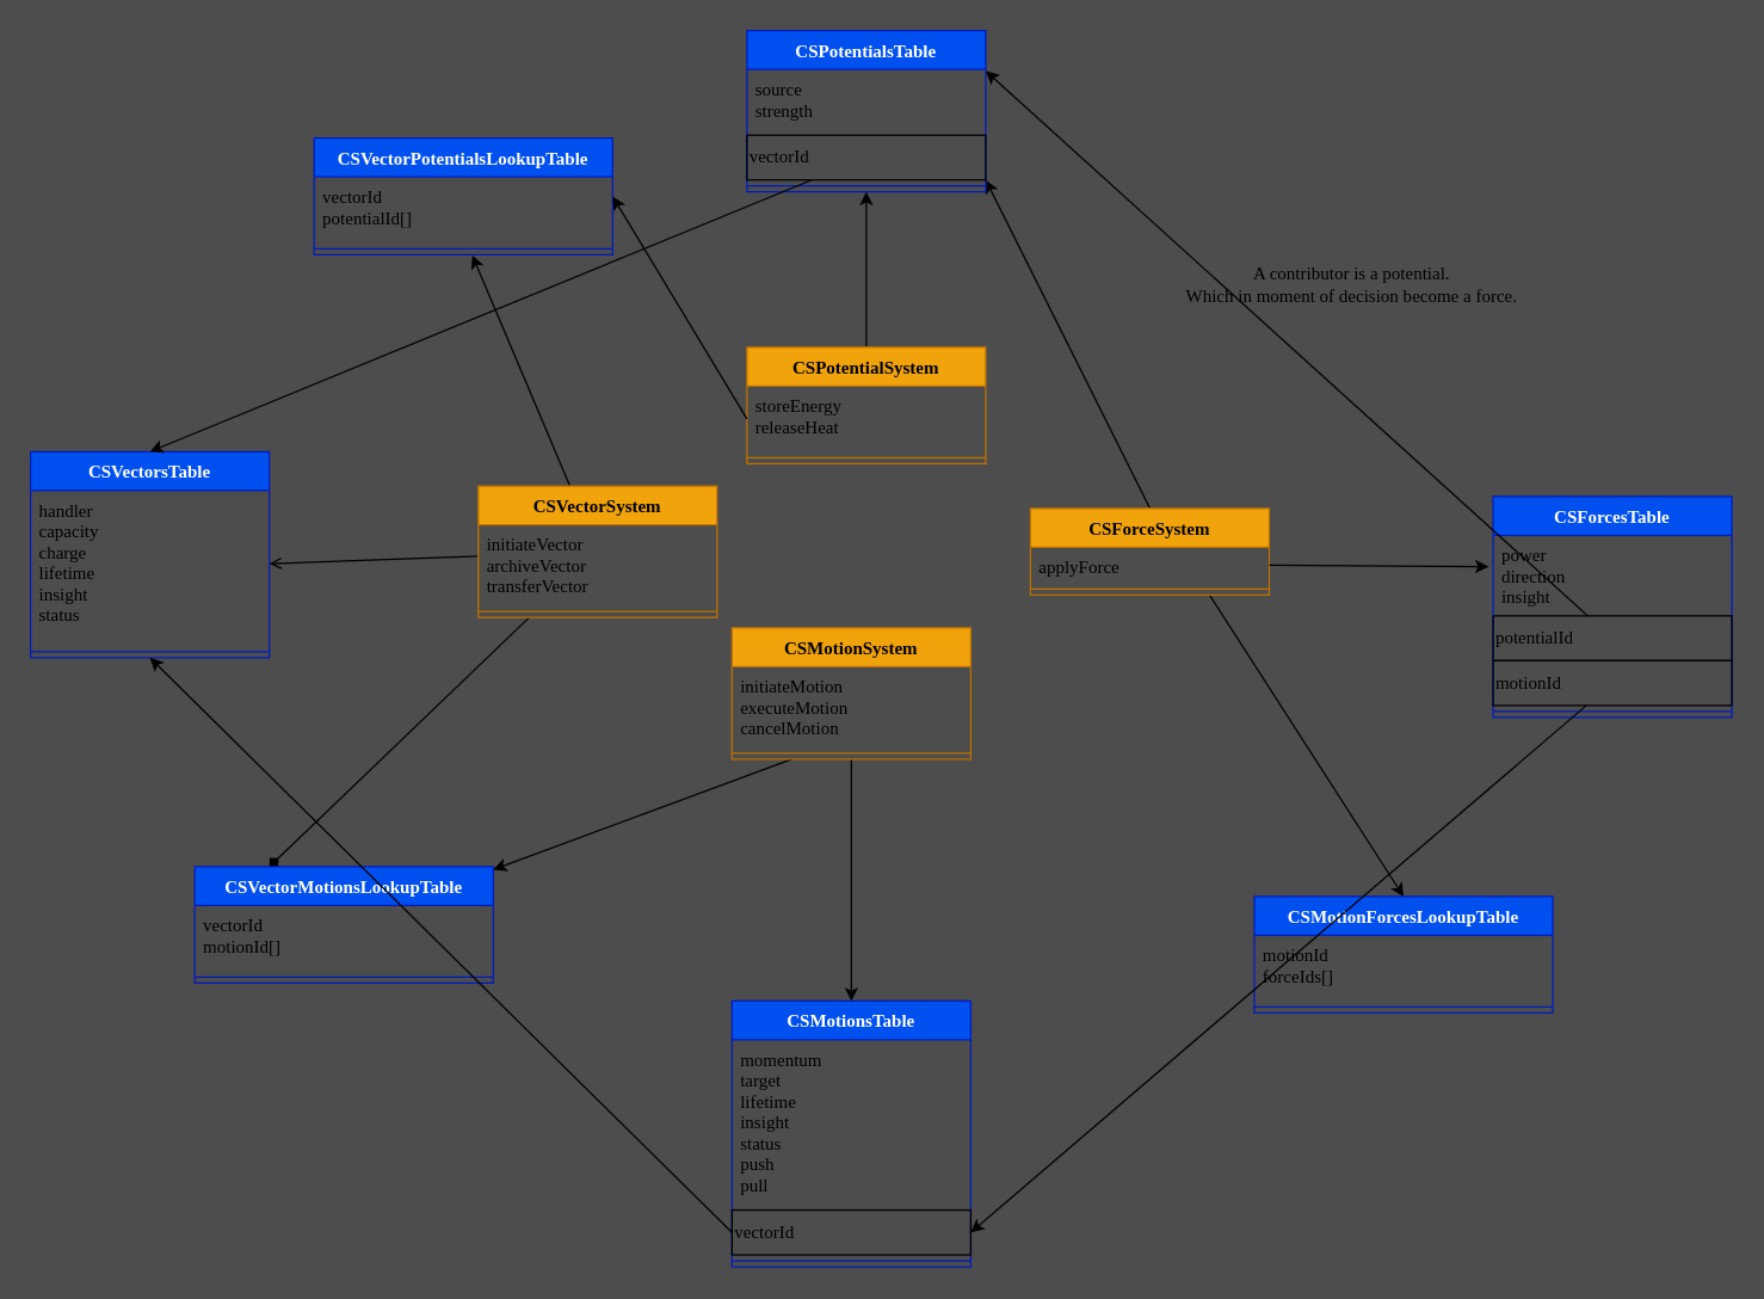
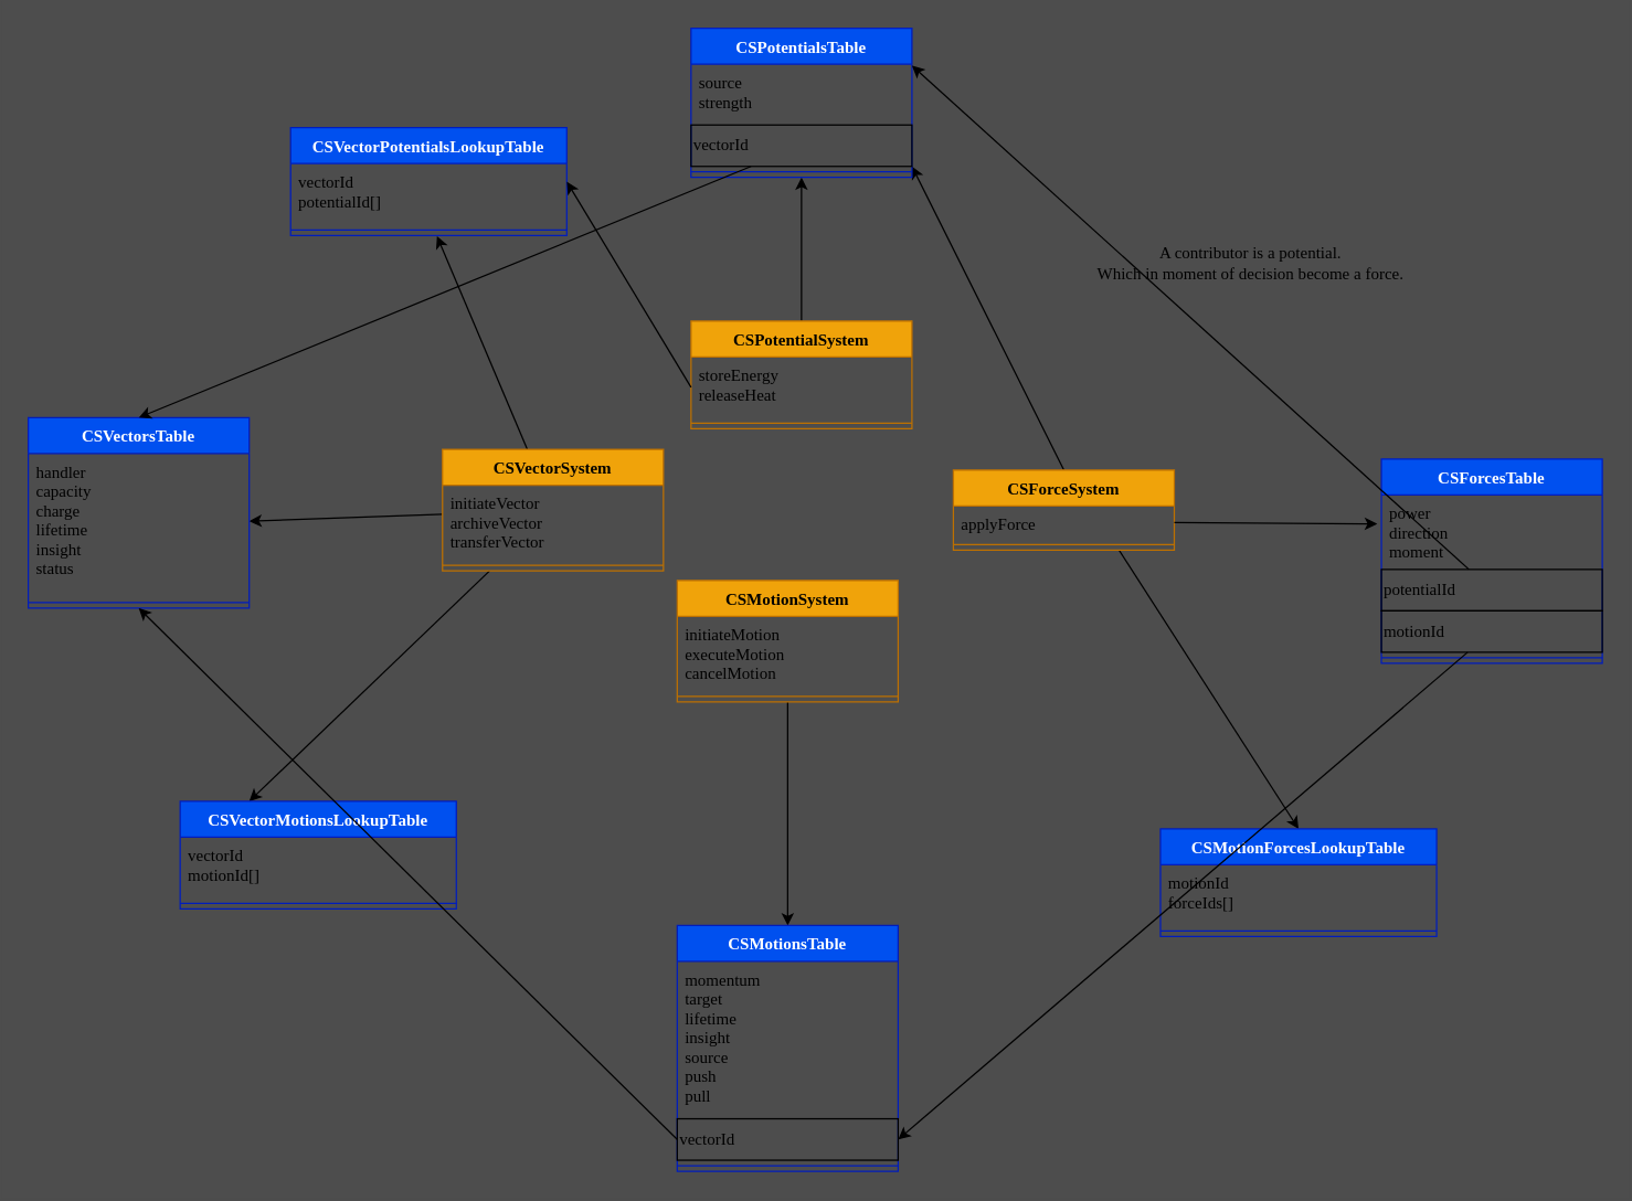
  <mxCell id="0" />
  <mxCell id="1" parent="0" />
- <mxCell id="2" style="edgeStyle=none;html=1;fontFamily=Lucida Console;endArrow=open;" parent="1" source="5" target="9" edge="1"><mxGeometry relative="1" as="geometry" /></mxCell>
- <mxCell id="3" style="edgeStyle=none;html=1;entryX=0.25;entryY=0;entryDx=0;entryDy=0;fontFamily=Lucida Console;endArrow=diamond;" parent="1" source="5" target="20" edge="1"><mxGeometry relative="1" as="geometry" /></mxCell>
+ <mxCell id="2" style="edgeStyle=none;html=1;fontFamily=Lucida Console;" parent="1" source="5" target="9" edge="1"><mxGeometry relative="1" as="geometry" /></mxCell>
+ <mxCell id="3" style="edgeStyle=none;html=1;entryX=0.25;entryY=0;entryDx=0;entryDy=0;fontFamily=Lucida Console;" parent="1" source="5" target="20" edge="1"><mxGeometry relative="1" as="geometry" /></mxCell>
  <mxCell id="4" style="edgeStyle=none;html=1;entryX=0.53;entryY=1.062;entryDx=0;entryDy=0;entryPerimeter=0;fontFamily=Lucida Console;" parent="1" source="5" target="47" edge="1"><mxGeometry relative="1" as="geometry" /></mxCell>
  <mxCell id="5" value="CSVectorSystem" style="swimlane;fontStyle=1;align=center;verticalAlign=top;childLayout=stackLayout;horizontal=1;startSize=26;horizontalStack=0;resizeParent=1;resizeParentMax=0;resizeLast=0;collapsible=1;marginBottom=0;fillColor=#f0a30a;fontColor=#000000;strokeColor=#BD7000;fontFamily=Lucida Console;" parent="1" vertex="1"><mxGeometry x="320" y="325" width="160" height="88" as="geometry" /></mxCell>
  <mxCell id="6" value="initiateVector&#10;archiveVector&#10;transferVector" style="text;strokeColor=none;fillColor=none;align=left;verticalAlign=top;spacingLeft=4;spacingRight=4;overflow=hidden;rotatable=0;points=[[0,0.5],[1,0.5]];portConstraint=eastwest;fontFamily=Lucida Console;" parent="5" vertex="1"><mxGeometry y="26" width="160" height="54" as="geometry" /></mxCell>
  <mxCell id="7" value="" style="line;strokeWidth=1;fillColor=none;align=left;verticalAlign=middle;spacingTop=-1;spacingLeft=3;spacingRight=3;rotatable=0;labelPosition=right;points=[];portConstraint=eastwest;strokeColor=inherit;fontFamily=Lucida Console;" parent="5" vertex="1"><mxGeometry y="80" width="160" height="8" as="geometry" /></mxCell>
  <mxCell id="8" value="CSVectorsTable" style="swimlane;fontStyle=1;align=center;verticalAlign=top;childLayout=stackLayout;horizontal=1;startSize=26;horizontalStack=0;resizeParent=1;resizeParentMax=0;resizeLast=0;collapsible=1;marginBottom=0;fillColor=#0050ef;fontColor=#ffffff;strokeColor=#001DBC;fontFamily=Lucida Console;" parent="1" vertex="1"><mxGeometry x="20" y="302" width="160" height="138" as="geometry" /></mxCell>
  <mxCell id="9" value="handler&#10;capacity&#10;charge&#10;lifetime&#10;insight&#10;status" style="text;strokeColor=none;fillColor=none;align=left;verticalAlign=top;spacingLeft=4;spacingRight=4;overflow=hidden;rotatable=0;points=[[0,0.5],[1,0.5]];portConstraint=eastwest;fontFamily=Lucida Console;" parent="8" vertex="1"><mxGeometry y="26" width="160" height="104" as="geometry" /></mxCell>
  <mxCell id="10" value="" style="line;strokeWidth=1;fillColor=none;align=left;verticalAlign=middle;spacingTop=-1;spacingLeft=3;spacingRight=3;rotatable=0;labelPosition=right;points=[];portConstraint=eastwest;strokeColor=inherit;fontFamily=Lucida Console;" parent="8" vertex="1"><mxGeometry y="130" width="160" height="8" as="geometry" /></mxCell>
  <mxCell id="11" style="edgeStyle=none;html=1;exitX=0.5;exitY=1;exitDx=0;exitDy=0;entryX=0.5;entryY=0;entryDx=0;entryDy=0;fontFamily=Lucida Console;" parent="1" source="13" target="16" edge="1"><mxGeometry relative="1" as="geometry" /></mxCell>
- <mxCell id="12" style="edgeStyle=none;html=1;exitX=0.25;exitY=1;exitDx=0;exitDy=0;fontFamily=Lucida Console;" parent="1" source="13" target="20" edge="1"><mxGeometry relative="1" as="geometry" /></mxCell>
  <mxCell id="13" value="CSMotionSystem" style="swimlane;fontStyle=1;align=center;verticalAlign=top;childLayout=stackLayout;horizontal=1;startSize=26;horizontalStack=0;resizeParent=1;resizeParentMax=0;resizeLast=0;collapsible=1;marginBottom=0;fillColor=#f0a30a;fontColor=#000000;strokeColor=#BD7000;fontFamily=Lucida Console;" parent="1" vertex="1"><mxGeometry x="490" y="420" width="160" height="88" as="geometry" /></mxCell>
  <mxCell id="14" value="initiateMotion&#10;executeMotion&#10;cancelMotion" style="text;strokeColor=none;fillColor=none;align=left;verticalAlign=top;spacingLeft=4;spacingRight=4;overflow=hidden;rotatable=0;points=[[0,0.5],[1,0.5]];portConstraint=eastwest;fontFamily=Lucida Console;" parent="13" vertex="1"><mxGeometry y="26" width="160" height="54" as="geometry" /></mxCell>
  <mxCell id="15" value="" style="line;strokeWidth=1;fillColor=none;align=left;verticalAlign=middle;spacingTop=-1;spacingLeft=3;spacingRight=3;rotatable=0;labelPosition=right;points=[];portConstraint=eastwest;strokeColor=inherit;fontFamily=Lucida Console;" parent="13" vertex="1"><mxGeometry y="80" width="160" height="8" as="geometry" /></mxCell>
  <mxCell id="16" value="CSMotionsTable" style="swimlane;fontStyle=1;align=center;verticalAlign=top;childLayout=stackLayout;horizontal=1;startSize=26;horizontalStack=0;resizeParent=1;resizeParentMax=0;resizeLast=0;collapsible=1;marginBottom=0;fillColor=#0050ef;fontColor=#ffffff;strokeColor=#001DBC;fontFamily=Lucida Console;" parent="1" vertex="1"><mxGeometry x="490" y="670" width="160" height="178" as="geometry" /></mxCell>
- <mxCell id="17" value="momentum&#10;target&#10;lifetime&#10;insight&#10;status&#10;push&#10;pull&#10;" style="text;strokeColor=none;fillColor=none;align=left;verticalAlign=top;spacingLeft=4;spacingRight=4;overflow=hidden;rotatable=0;points=[[0,0.5],[1,0.5]];portConstraint=eastwest;fontFamily=Lucida Console;" parent="16" vertex="1"><mxGeometry y="26" width="160" height="114" as="geometry" /></mxCell>
+ <mxCell id="17" value="momentum&#10;target&#10;lifetime&#10;insight&#10;source&#10;push&#10;pull&#10;" style="text;strokeColor=none;fillColor=none;align=left;verticalAlign=top;spacingLeft=4;spacingRight=4;overflow=hidden;rotatable=0;points=[[0,0.5],[1,0.5]];portConstraint=eastwest;fontFamily=Lucida Console;" parent="16" vertex="1"><mxGeometry y="26" width="160" height="114" as="geometry" /></mxCell>
  <mxCell id="18" value="vectorId" style="whiteSpace=wrap;html=1;fillColor=none;align=left;fontFamily=Lucida Console;" parent="16" vertex="1"><mxGeometry y="140" width="160" height="30" as="geometry" /></mxCell>
  <mxCell id="19" value="" style="line;strokeWidth=1;fillColor=none;align=left;verticalAlign=middle;spacingTop=-1;spacingLeft=3;spacingRight=3;rotatable=0;labelPosition=right;points=[];portConstraint=eastwest;strokeColor=inherit;fontFamily=Lucida Console;" parent="16" vertex="1"><mxGeometry y="170" width="160" height="8" as="geometry" /></mxCell>
  <mxCell id="20" value="CSVectorMotionsLookupTable" style="swimlane;fontStyle=1;align=center;verticalAlign=top;childLayout=stackLayout;horizontal=1;startSize=26;horizontalStack=0;resizeParent=1;resizeParentMax=0;resizeLast=0;collapsible=1;marginBottom=0;fillColor=#0050ef;fontColor=#ffffff;strokeColor=#001DBC;fontFamily=Lucida Console;" parent="1" vertex="1"><mxGeometry x="130" y="580" width="200" height="78" as="geometry" /></mxCell>
  <mxCell id="21" value="vectorId&#10;motionId[]" style="text;strokeColor=none;fillColor=none;align=left;verticalAlign=top;spacingLeft=4;spacingRight=4;overflow=hidden;rotatable=0;points=[[0,0.5],[1,0.5]];portConstraint=eastwest;fontFamily=Lucida Console;" parent="20" vertex="1"><mxGeometry y="26" width="200" height="44" as="geometry" /></mxCell>
  <mxCell id="22" value="" style="line;strokeWidth=1;fillColor=none;align=left;verticalAlign=middle;spacingTop=-1;spacingLeft=3;spacingRight=3;rotatable=0;labelPosition=right;points=[];portConstraint=eastwest;strokeColor=inherit;fontFamily=Lucida Console;" parent="20" vertex="1"><mxGeometry y="70" width="200" height="8" as="geometry" /></mxCell>
  <mxCell id="23" style="edgeStyle=none;html=1;fontFamily=Lucida Console;entryX=0.5;entryY=1;entryDx=0;entryDy=0;" parent="1" source="24" target="41" edge="1"><mxGeometry relative="1" as="geometry" /></mxCell>
  <mxCell id="24" value="CSPotentialSystem" style="swimlane;fontStyle=1;align=center;verticalAlign=top;childLayout=stackLayout;horizontal=1;startSize=26;horizontalStack=0;resizeParent=1;resizeParentMax=0;resizeLast=0;collapsible=1;marginBottom=0;fillColor=#f0a30a;fontColor=#000000;strokeColor=#BD7000;fontFamily=Lucida Console;" parent="1" vertex="1"><mxGeometry x="500" y="232" width="160" height="78" as="geometry" /></mxCell>
  <mxCell id="25" value="storeEnergy&#10;releaseHeat" style="text;strokeColor=none;fillColor=none;align=left;verticalAlign=top;spacingLeft=4;spacingRight=4;overflow=hidden;rotatable=0;points=[[0,0.5],[1,0.5]];portConstraint=eastwest;fontFamily=Lucida Console;" parent="24" vertex="1"><mxGeometry y="26" width="160" height="44" as="geometry" /></mxCell>
  <mxCell id="26" value="" style="line;strokeWidth=1;fillColor=none;align=left;verticalAlign=middle;spacingTop=-1;spacingLeft=3;spacingRight=3;rotatable=0;labelPosition=right;points=[];portConstraint=eastwest;strokeColor=inherit;fontFamily=Lucida Console;" parent="24" vertex="1"><mxGeometry y="70" width="160" height="8" as="geometry" /></mxCell>
  <mxCell id="27" style="edgeStyle=none;html=1;exitX=0.75;exitY=1;exitDx=0;exitDy=0;fontFamily=Lucida Console;entryX=0.5;entryY=0;entryDx=0;entryDy=0;" parent="1" source="29" target="37" edge="1"><mxGeometry relative="1" as="geometry" /></mxCell>
  <mxCell id="28" style="edgeStyle=none;html=1;exitX=0.5;exitY=0;exitDx=0;exitDy=0;entryX=1;entryY=1;entryDx=0;entryDy=0;fontFamily=Lucida Console;" parent="1" source="29" target="43" edge="1"><mxGeometry relative="1" as="geometry" /></mxCell>
  <mxCell id="29" value="CSForceSystem" style="swimlane;fontStyle=1;align=center;verticalAlign=top;childLayout=stackLayout;horizontal=1;startSize=26;horizontalStack=0;resizeParent=1;resizeParentMax=0;resizeLast=0;collapsible=1;marginBottom=0;fillColor=#f0a30a;fontColor=#000000;strokeColor=#BD7000;fontFamily=Lucida Console;" parent="1" vertex="1"><mxGeometry x="690" y="340" width="160" height="58" as="geometry" /></mxCell>
  <mxCell id="30" value="applyForce" style="text;strokeColor=none;fillColor=none;align=left;verticalAlign=top;spacingLeft=4;spacingRight=4;overflow=hidden;rotatable=0;points=[[0,0.5],[1,0.5]];portConstraint=eastwest;fontFamily=Lucida Console;" parent="29" vertex="1"><mxGeometry y="26" width="160" height="24" as="geometry" /></mxCell>
  <mxCell id="31" value="" style="line;strokeWidth=1;fillColor=none;align=left;verticalAlign=middle;spacingTop=-1;spacingLeft=3;spacingRight=3;rotatable=0;labelPosition=right;points=[];portConstraint=eastwest;strokeColor=inherit;fontFamily=Lucida Console;" parent="29" vertex="1"><mxGeometry y="50" width="160" height="8" as="geometry" /></mxCell>
  <mxCell id="32" value="CSForcesTable" style="swimlane;fontStyle=1;align=center;verticalAlign=top;childLayout=stackLayout;horizontal=1;startSize=26;horizontalStack=0;resizeParent=1;resizeParentMax=0;resizeLast=0;collapsible=1;marginBottom=0;fillColor=#0050ef;fontColor=#ffffff;strokeColor=#001DBC;fontFamily=Lucida Console;" parent="1" vertex="1"><mxGeometry x="1000" y="332" width="160" height="148" as="geometry" /></mxCell>
- <mxCell id="33" value="power&#10;direction&#10;insight" style="text;strokeColor=none;fillColor=none;align=left;verticalAlign=top;spacingLeft=4;spacingRight=4;overflow=hidden;rotatable=0;points=[[0,0.5],[1,0.5]];portConstraint=eastwest;fontFamily=Lucida Console;" parent="32" vertex="1"><mxGeometry y="26" width="160" height="54" as="geometry" /></mxCell>
+ <mxCell id="33" value="power&#10;direction&#10;moment" style="text;strokeColor=none;fillColor=none;align=left;verticalAlign=top;spacingLeft=4;spacingRight=4;overflow=hidden;rotatable=0;points=[[0,0.5],[1,0.5]];portConstraint=eastwest;fontFamily=Lucida Console;" parent="32" vertex="1"><mxGeometry y="26" width="160" height="54" as="geometry" /></mxCell>
  <mxCell id="34" value="potentialId" style="whiteSpace=wrap;html=1;fillColor=none;align=left;fontFamily=Lucida Console;" parent="32" vertex="1"><mxGeometry y="80" width="160" height="30" as="geometry" /></mxCell>
  <mxCell id="35" value="motionId" style="whiteSpace=wrap;html=1;fillColor=none;align=left;fontFamily=Lucida Console;" parent="32" vertex="1"><mxGeometry y="110" width="160" height="30" as="geometry" /></mxCell>
  <mxCell id="36" value="" style="line;strokeWidth=1;fillColor=none;align=left;verticalAlign=middle;spacingTop=-1;spacingLeft=3;spacingRight=3;rotatable=0;labelPosition=right;points=[];portConstraint=eastwest;strokeColor=inherit;fontFamily=Lucida Console;" parent="32" vertex="1"><mxGeometry y="140" width="160" height="8" as="geometry" /></mxCell>
  <mxCell id="37" value="CSMotionForcesLookupTable" style="swimlane;fontStyle=1;align=center;verticalAlign=top;childLayout=stackLayout;horizontal=1;startSize=26;horizontalStack=0;resizeParent=1;resizeParentMax=0;resizeLast=0;collapsible=1;marginBottom=0;fillColor=#0050ef;fontColor=#ffffff;strokeColor=#001DBC;fontFamily=Lucida Console;" parent="1" vertex="1"><mxGeometry x="840" y="600" width="200" height="78" as="geometry" /></mxCell>
  <mxCell id="38" value="motionId&#10;forceIds[]" style="text;strokeColor=none;fillColor=none;align=left;verticalAlign=top;spacingLeft=4;spacingRight=4;overflow=hidden;rotatable=0;points=[[0,0.5],[1,0.5]];portConstraint=eastwest;fontFamily=Lucida Console;" parent="37" vertex="1"><mxGeometry y="26" width="200" height="44" as="geometry" /></mxCell>
  <mxCell id="39" value="" style="line;strokeWidth=1;fillColor=none;align=left;verticalAlign=middle;spacingTop=-1;spacingLeft=3;spacingRight=3;rotatable=0;labelPosition=right;points=[];portConstraint=eastwest;strokeColor=inherit;fontFamily=Lucida Console;" parent="37" vertex="1"><mxGeometry y="70" width="200" height="8" as="geometry" /></mxCell>
  <mxCell id="40" style="edgeStyle=none;html=1;exitX=1;exitY=0.5;exitDx=0;exitDy=0;entryX=-0.019;entryY=0.389;entryDx=0;entryDy=0;fontFamily=Lucida Console;entryPerimeter=0;" parent="1" source="30" target="33" edge="1"><mxGeometry relative="1" as="geometry" /></mxCell>
  <mxCell id="41" value="CSPotentialsTable" style="swimlane;fontStyle=1;align=center;verticalAlign=top;childLayout=stackLayout;horizontal=1;startSize=26;horizontalStack=0;resizeParent=1;resizeParentMax=0;resizeLast=0;collapsible=1;marginBottom=0;fillColor=#0050ef;fontColor=#ffffff;strokeColor=#001DBC;fontFamily=Lucida Console;" parent="1" vertex="1"><mxGeometry x="500" y="20" width="160" height="108" as="geometry" /></mxCell>
  <mxCell id="42" value="source&#10;strength&#10;" style="text;strokeColor=none;fillColor=none;align=left;verticalAlign=top;spacingLeft=4;spacingRight=4;overflow=hidden;rotatable=0;points=[[0,0.5],[1,0.5]];portConstraint=eastwest;fontFamily=Lucida Console;" parent="41" vertex="1"><mxGeometry y="26" width="160" height="44" as="geometry" /></mxCell>
  <mxCell id="43" value="vectorId" style="whiteSpace=wrap;html=1;fillColor=none;align=left;fontFamily=Lucida Console;" parent="41" vertex="1"><mxGeometry y="70" width="160" height="30" as="geometry" /></mxCell>
  <mxCell id="44" value="" style="line;strokeWidth=1;fillColor=none;align=left;verticalAlign=middle;spacingTop=-1;spacingLeft=3;spacingRight=3;rotatable=0;labelPosition=right;points=[];portConstraint=eastwest;strokeColor=inherit;fontFamily=Lucida Console;" parent="41" vertex="1"><mxGeometry y="100" width="160" height="8" as="geometry" /></mxCell>
  <mxCell id="45" value="CSVectorPotentialsLookupTable" style="swimlane;fontStyle=1;align=center;verticalAlign=top;childLayout=stackLayout;horizontal=1;startSize=26;horizontalStack=0;resizeParent=1;resizeParentMax=0;resizeLast=0;collapsible=1;marginBottom=0;fillColor=#0050ef;fontColor=#ffffff;strokeColor=#001DBC;fontFamily=Lucida Console;" parent="1" vertex="1"><mxGeometry x="210" y="92" width="200" height="78" as="geometry" /></mxCell>
  <mxCell id="46" value="vectorId&#10;potentialId[]" style="text;strokeColor=none;fillColor=none;align=left;verticalAlign=top;spacingLeft=4;spacingRight=4;overflow=hidden;rotatable=0;points=[[0,0.5],[1,0.5]];portConstraint=eastwest;fontFamily=Lucida Console;" parent="45" vertex="1"><mxGeometry y="26" width="200" height="44" as="geometry" /></mxCell>
  <mxCell id="47" value="" style="line;strokeWidth=1;fillColor=none;align=left;verticalAlign=middle;spacingTop=-1;spacingLeft=3;spacingRight=3;rotatable=0;labelPosition=right;points=[];portConstraint=eastwest;strokeColor=inherit;fontFamily=Lucida Console;" parent="45" vertex="1"><mxGeometry y="70" width="200" height="8" as="geometry" /></mxCell>
  <mxCell id="48" style="edgeStyle=none;html=1;exitX=0;exitY=0.5;exitDx=0;exitDy=0;entryX=1;entryY=0.5;entryDx=0;entryDy=0;fontFamily=Lucida Console;" parent="1" source="25" target="45" edge="1"><mxGeometry relative="1" as="geometry" /></mxCell>
  <mxCell id="49" value="A contributor is a potential.&lt;br&gt;Which in moment of decision become a force." style="text;html=1;align=center;verticalAlign=middle;resizable=0;points=[];autosize=1;strokeColor=none;fillColor=none;fontFamily=Lucida Console;labelBackgroundColor=none;" parent="1" vertex="1"><mxGeometry x="740" y="170" width="330" height="40" as="geometry" /></mxCell>
  <mxCell id="50" style="edgeStyle=none;html=1;entryX=0.5;entryY=1;entryDx=0;entryDy=0;fontFamily=Lucida Console;exitX=0;exitY=0.5;exitDx=0;exitDy=0;" parent="1" source="18" target="8" edge="1"><mxGeometry relative="1" as="geometry" /></mxCell>
  <mxCell id="51" style="edgeStyle=none;html=1;entryX=1;entryY=0.5;entryDx=0;entryDy=0;fontFamily=Lucida Console;" parent="1" source="35" target="18" edge="1"><mxGeometry relative="1" as="geometry" /></mxCell>
  <mxCell id="52" style="edgeStyle=none;html=1;entryX=0.5;entryY=0;entryDx=0;entryDy=0;fontFamily=Lucida Console;" parent="1" source="43" target="8" edge="1"><mxGeometry relative="1" as="geometry" /></mxCell>
  <mxCell id="53" style="edgeStyle=none;html=1;entryX=1;entryY=0.25;entryDx=0;entryDy=0;fontFamily=Lucida Console;" parent="1" source="34" target="41" edge="1"><mxGeometry relative="1" as="geometry" /></mxCell>
